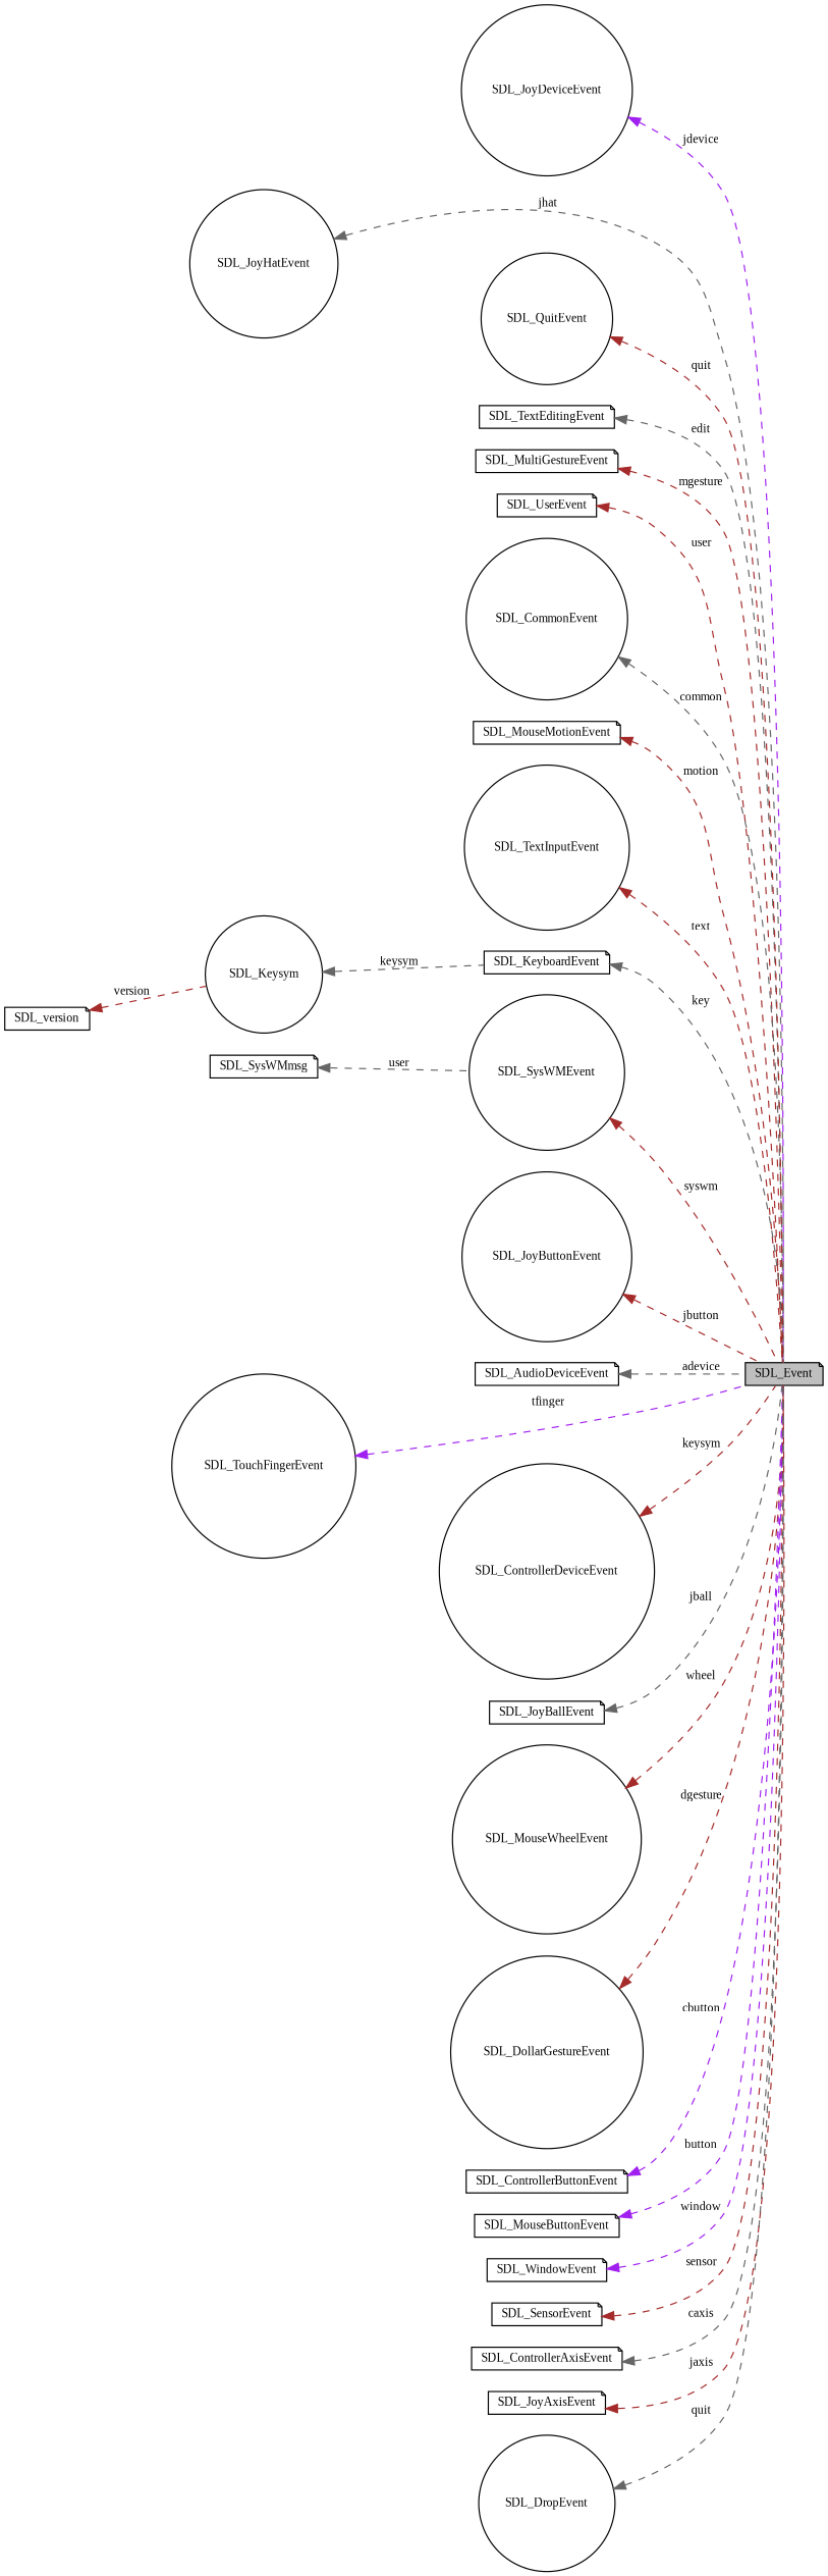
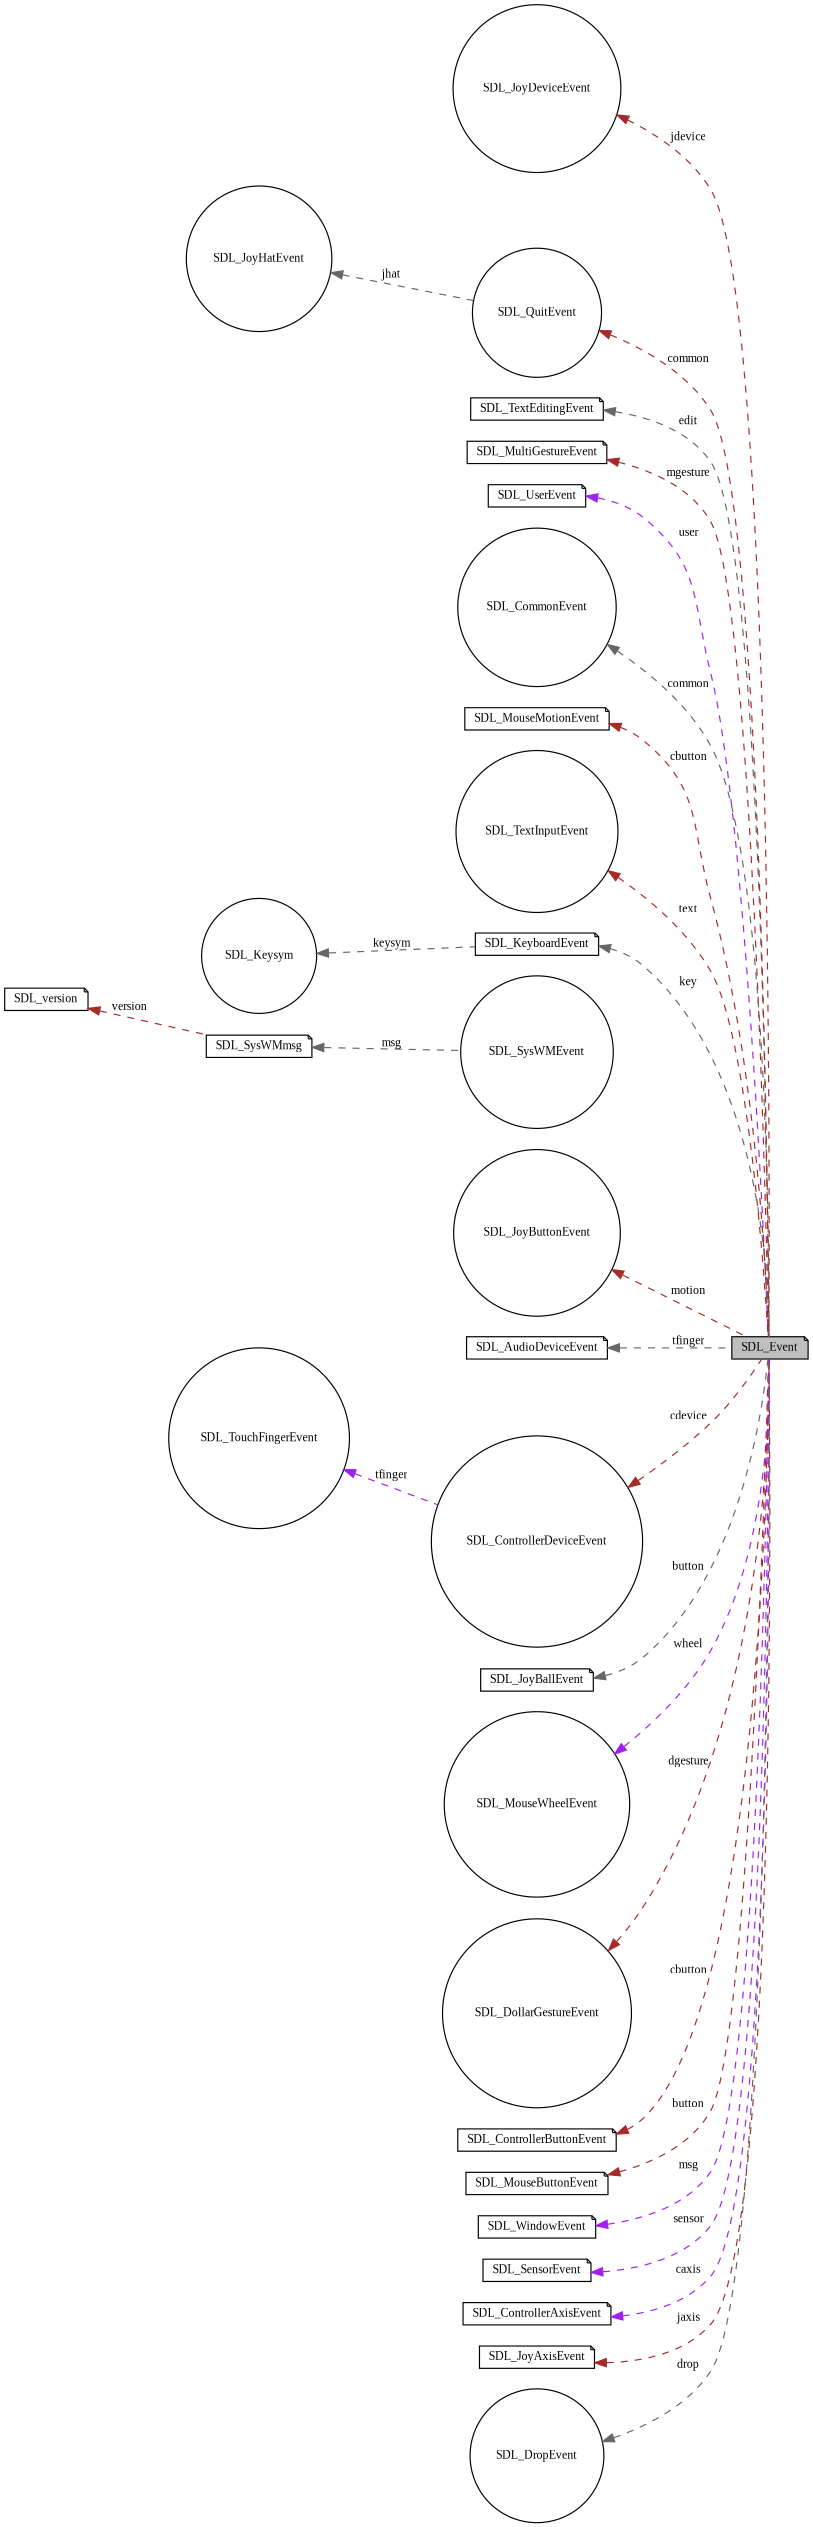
  digraph {
    fontname="Liberation Serif"
    rankdir=LR
    node [color=black fillcolor=white fontname="Liberation Serif" fontsize=10 shape=note style=filled]
    edge [color=brown dir=back fontname="Liberation Serif" fontsize=10 labelfontname=Helvetica labelfontsize=10 style=dashed]
    n1 [fillcolor=grey75 fontcolor=black height=0.2 label=SDL_Event width=0.4]
    n2 [height=0.2 label=SDL_JoyDeviceEvent shape=circle width=0.4]
    n3 [height=0.2 label=SDL_JoyHatEvent shape=circle width=0.4]
    n4 [height=0.2 label=SDL_TextEditingEvent width=0.4]
    n5 [height=0.2 label=SDL_MultiGestureEvent width=0.4]
    n6 [height=0.2 label=SDL_UserEvent width=0.4]
    n7 [height=0.2 label=SDL_CommonEvent shape=circle width=0.4]
    n8 [height=0.2 label=SDL_MouseMotionEvent width=0.4]
    n9 [height=0.2 label=SDL_TextInputEvent shape=circle width=0.4]
    n10 [height=0.2 label=SDL_KeyboardEvent width=0.4]
    n11 [height=0.2 label=SDL_Keysym shape=circle width=0.4]
    n12 [height=0.2 label=SDL_JoyButtonEvent shape=circle width=0.4]
    n13 [height=0.2 label=SDL_SysWMEvent shape=circle width=0.4]
    n14 [height=0.2 label=SDL_SysWMmsg width=0.4]
    n15 [height=0.2 label=SDL_version width=0.4]
    n16 [height=0.2 label=SDL_QuitEvent shape=circle width=0.4]
    n17 [height=0.2 label=SDL_AudioDeviceEvent width=0.4]
    n18 [height=0.2 label=SDL_ControllerDeviceEvent shape=circle width=0.4]
    n19 [height=0.2 label=SDL_JoyBallEvent width=0.4]
    n20 [height=0.2 label=SDL_MouseWheelEvent shape=circle width=0.4]
    n21 [height=0.2 label=SDL_DollarGestureEvent shape=circle width=0.4]
    n22 [height=0.2 label=SDL_TouchFingerEvent shape=circle width=0.4]
    n23 [height=0.2 label=SDL_ControllerButtonEvent width=0.4]
    n24 [height=0.2 label=SDL_MouseButtonEvent width=0.4]
    n25 [height=0.2 label=SDL_WindowEvent width=0.4]
    n26 [height=0.2 label=SDL_SensorEvent width=0.4]
    n27 [height=0.2 label=SDL_ControllerAxisEvent width=0.4]
    n28 [height=0.2 label=SDL_JoyAxisEvent width=0.4]
    n29 [height=0.2 label=SDL_DropEvent shape=circle width=0.4]
-   n2 -> n1 [color=purple label=" jdevice"]
-   n3 -> n1 [color=gray40 label=" jhat"]
+   n2 -> n1 [label=" jdevice"]
+   n3 -> n16 [color=gray40 label=" jhat"]
    n4 -> n1 [color=gray40 label=" edit"]
    n5 -> n1 [label=" mgesture"]
-   n6 -> n1 [label=" user"]
+   n6 -> n1 [color=purple label=" user"]
    n7 -> n1 [color=gray40 label=" common"]
-   n8 -> n1 [label=" motion"]
+   n8 -> n1 [label=" cbutton"]
    n9 -> n1 [label=" text"]
    n10 -> n1 [color=gray40 label=" key"]
    n11 -> n10 [color=gray40 label=" keysym"]
-   n12 -> n1 [label=" jbutton"]
-   n13 -> n1 [label=" syswm"]
-   n14 -> n13 [color=gray40 label=" user"]
-   n15 -> n11 [label=" version"]
-   n16 -> n1 [label=" quit"]
-   n17 -> n1 [color=gray40 label=" adevice"]
-   n18 -> n1 [label=" keysym"]
-   n19 -> n1 [color=gray40 label=" jball"]
-   n20 -> n1 [label=" wheel"]
+   n12 -> n1 [label=" motion"]
+   n14 -> n13 [color=gray40 label=" msg"]
+   n15 -> n14 [label=" version"]
+   n16 -> n1 [label=" common"]
+   n17 -> n1 [color=gray40 label=" tfinger"]
+   n18 -> n1 [label=" cdevice"]
+   n19 -> n1 [color=gray40 label=" button"]
+   n20 -> n1 [color=purple label=" wheel"]
    n21 -> n1 [label=" dgesture"]
-   n22 -> n1 [color=purple label=" tfinger"]
-   n23 -> n1 [color=purple label=" cbutton"]
-   n24 -> n1 [color=purple label=" button"]
-   n25 -> n1 [color=purple label=" window"]
-   n26 -> n1 [label=" sensor"]
-   n27 -> n1 [color=gray40 label=" caxis"]
+   n22 -> n18 [color=purple label=" tfinger"]
+   n23 -> n1 [label=" cbutton"]
+   n24 -> n1 [label=" button"]
+   n25 -> n1 [color=purple label=" msg"]
+   n26 -> n1 [color=purple label=" sensor"]
+   n27 -> n1 [color=purple label=" caxis"]
    n28 -> n1 [label=" jaxis"]
-   n29 -> n1 [color=gray40 label=" quit"]
+   n29 -> n1 [color=gray40 label=" drop"]
  }
